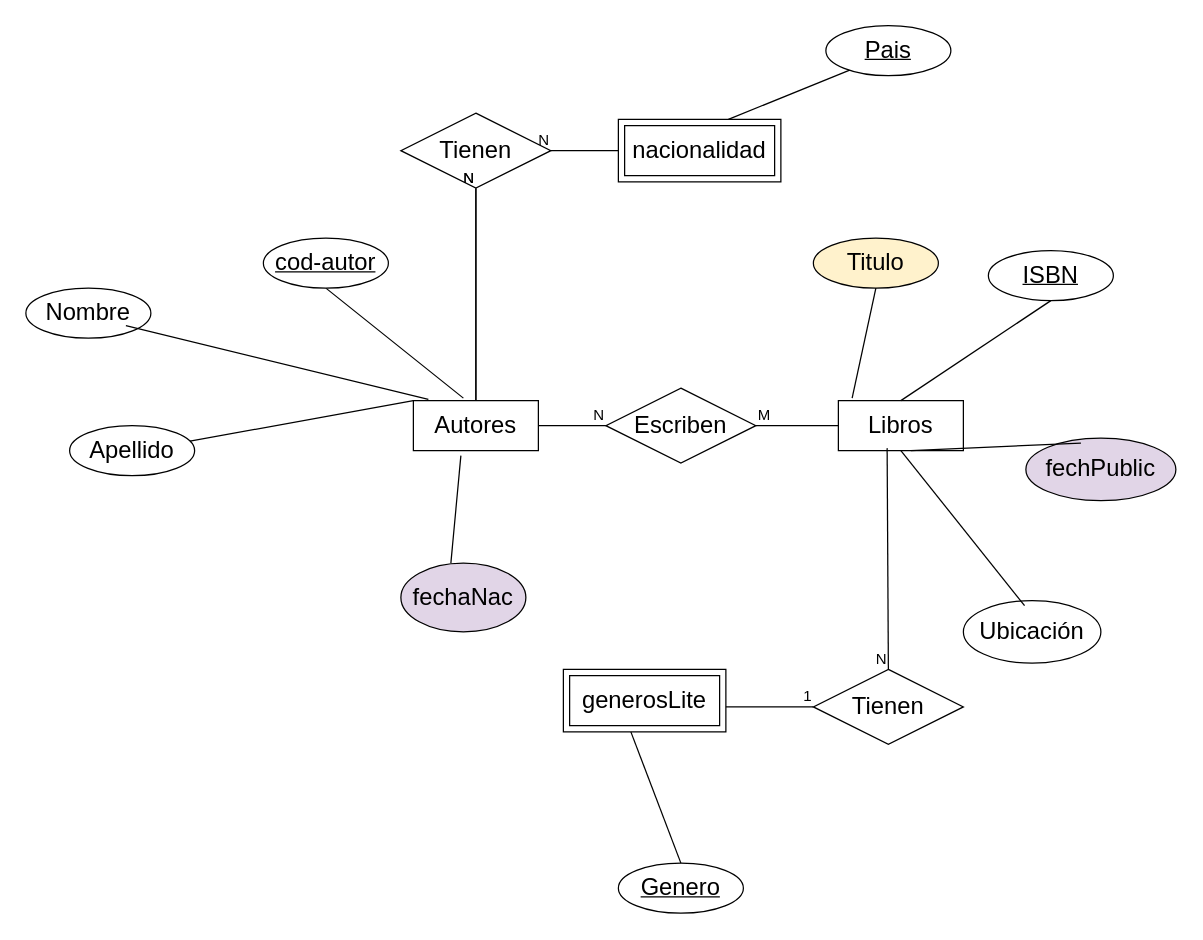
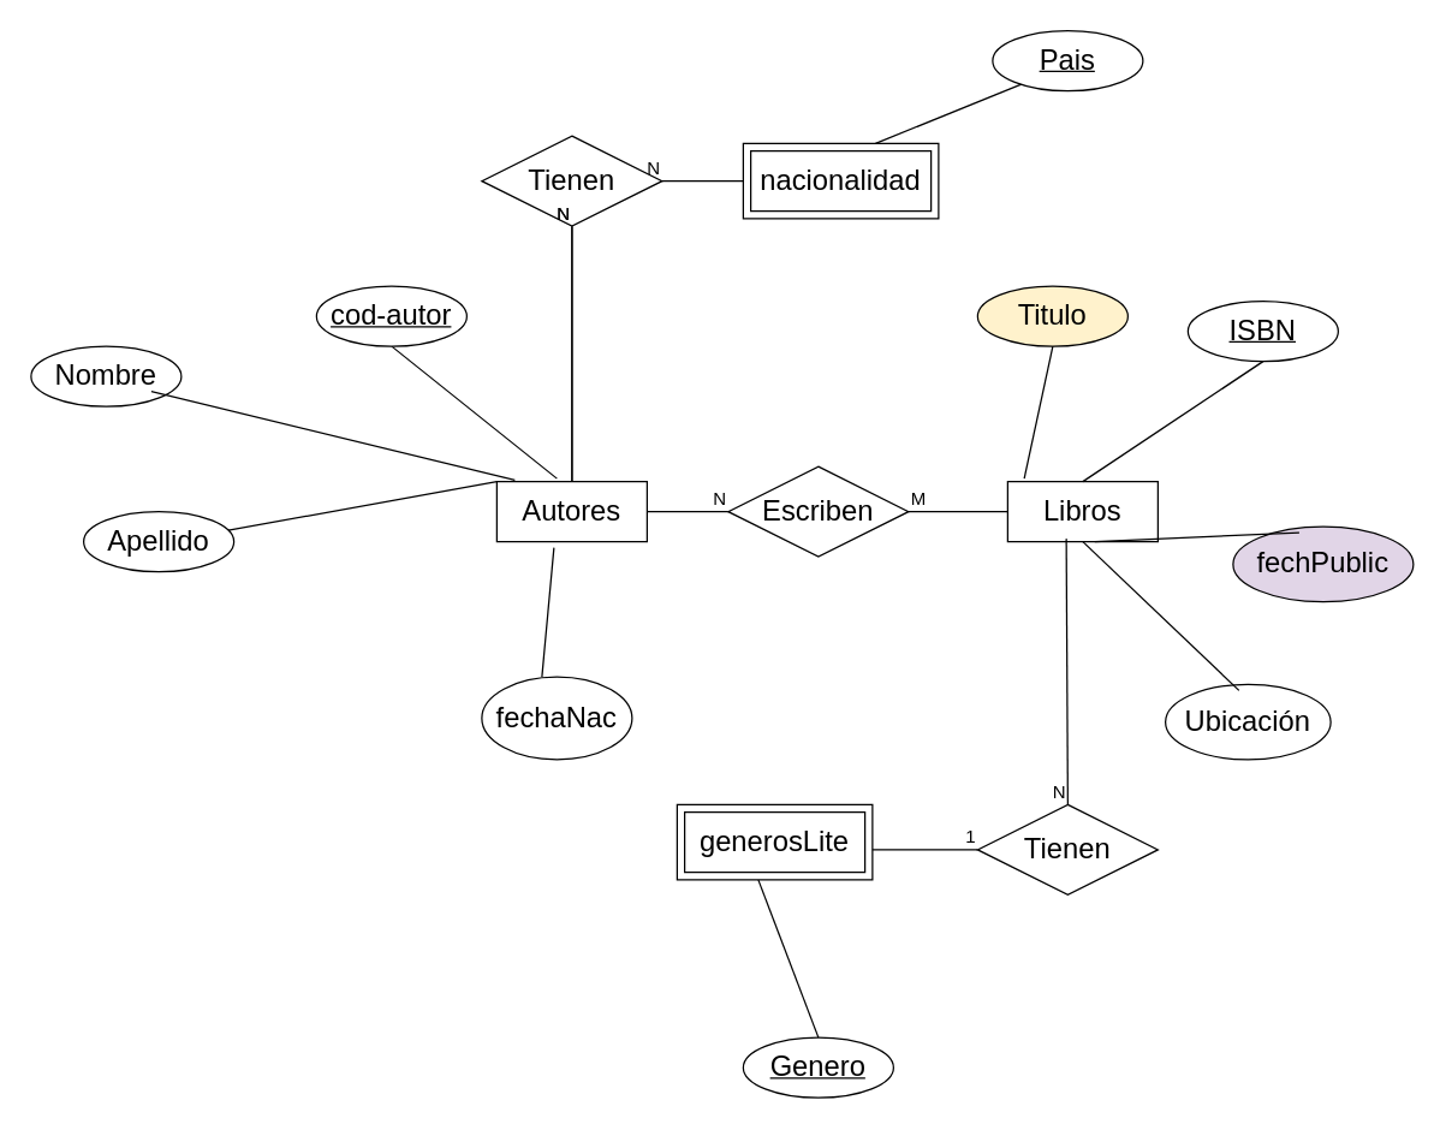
  <mxCell id="0" />
  <mxCell id="1" parent="0" />
  <mxCell id="2" value="&lt;span style=&quot;font-size: 19px;&quot;&gt;Autores&lt;/span&gt;" style="whiteSpace=wrap;html=1;align=center;" vertex="1" parent="1"><mxGeometry x="330" y="320" width="100" height="40" as="geometry" /></mxCell>
  <mxCell id="3" value="&lt;span style=&quot;font-size: 19px;&quot;&gt;Libros&lt;/span&gt;" style="whiteSpace=wrap;html=1;align=center;" vertex="1" parent="1"><mxGeometry x="670" y="320" width="100" height="40" as="geometry" /></mxCell>
- <mxCell id="4" value="&lt;span style=&quot;font-size: 19px;&quot;&gt;fechaNac&lt;/span&gt;" style="ellipse;whiteSpace=wrap;html=1;align=center;fillColor=#e1d5e7;" vertex="1" parent="1"><mxGeometry x="320" y="450" width="100" height="55" as="geometry" /></mxCell>
+ <mxCell id="4" value="&lt;span style=&quot;font-size: 19px;&quot;&gt;fechaNac&lt;/span&gt;" style="ellipse;whiteSpace=wrap;html=1;align=center;" vertex="1" parent="1"><mxGeometry x="320" y="450" width="100" height="55" as="geometry" /></mxCell>
  <mxCell id="5" value="" style="endArrow=none;html=1;rounded=0;exitX=0.93;exitY=0.325;exitDx=0;exitDy=0;exitPerimeter=0;entryX=0;entryY=0;entryDx=0;entryDy=0;" edge="1" parent="1" source="15" target="2"><mxGeometry relative="1" as="geometry"><mxPoint x="170" y="330" as="sourcePoint" /><mxPoint x="350" y="339.5" as="targetPoint" /></mxGeometry></mxCell>
  <mxCell id="6" value="" style="endArrow=none;html=1;rounded=0;exitX=0.5;exitY=1;exitDx=0;exitDy=0;" edge="1" parent="1" source="17"><mxGeometry relative="1" as="geometry"><mxPoint x="237" y="262" as="sourcePoint" /><mxPoint x="370" y="318" as="targetPoint" /><Array as="points" /></mxGeometry></mxCell>
  <mxCell id="7" value="" style="endArrow=none;html=1;rounded=0;exitX=0.4;exitY=0;exitDx=0;exitDy=0;exitPerimeter=0;entryX=0.38;entryY=1.1;entryDx=0;entryDy=0;entryPerimeter=0;" edge="1" parent="1" source="4" target="2"><mxGeometry relative="1" as="geometry"><mxPoint x="320" y="419.5" as="sourcePoint" /><mxPoint x="480" y="419.5" as="targetPoint" /></mxGeometry></mxCell>
  <mxCell id="8" value="&lt;font style=&quot;font-size: 19px;&quot;&gt;Tienen&lt;/font&gt;" style="shape=rhombus;perimeter=rhombusPerimeter;whiteSpace=wrap;html=1;align=center;" vertex="1" parent="1"><mxGeometry x="320" y="90" width="120" height="60" as="geometry" /></mxCell>
  <mxCell id="9" value="" style="endArrow=none;html=1;rounded=0;entryX=0.5;entryY=1;entryDx=0;entryDy=0;exitX=0.5;exitY=0;exitDx=0;exitDy=0;" edge="1" parent="1" source="2" target="8"><mxGeometry relative="1" as="geometry"><mxPoint x="460" y="390" as="sourcePoint" /><mxPoint x="620" y="390" as="targetPoint" /></mxGeometry></mxCell>
  <mxCell id="10" value="N" style="resizable=0;html=1;whiteSpace=wrap;align=right;verticalAlign=bottom;" connectable="0" vertex="1" parent="9"><mxGeometry x="1" relative="1" as="geometry" /></mxCell>
  <mxCell id="11" value="" style="endArrow=none;html=1;rounded=0;exitX=0.7;exitY=0;exitDx=0;exitDy=0;exitPerimeter=0;entryX=0.23;entryY=0.85;entryDx=0;entryDy=0;entryPerimeter=0;" edge="1" parent="1" target="12"><mxGeometry relative="1" as="geometry"><mxPoint x="582" y="95" as="sourcePoint" /><mxPoint x="690.769" y="68.462" as="targetPoint" /></mxGeometry></mxCell>
  <mxCell id="12" value="&lt;span style=&quot;font-size: 19px;&quot;&gt;Pais&lt;/span&gt;" style="ellipse;whiteSpace=wrap;html=1;align=center;fontStyle=4;" vertex="1" parent="1"><mxGeometry x="660" y="20" width="100" height="40" as="geometry" /></mxCell>
  <mxCell id="13" value="ISBN" style="ellipse;whiteSpace=wrap;html=1;align=center;fontStyle=4;fontSize=19;" vertex="1" parent="1"><mxGeometry x="790" y="200" width="100" height="40" as="geometry" /></mxCell>
  <mxCell id="14" value="fechPublic" style="ellipse;whiteSpace=wrap;html=1;align=center;fontSize=19;fillColor=#e1d5e7;" vertex="1" parent="1"><mxGeometry x="820" y="350" width="120" height="50" as="geometry" /></mxCell>
  <mxCell id="15" value="&lt;span style=&quot;font-size: 19px;&quot;&gt;Apellido&lt;/span&gt;" style="ellipse;whiteSpace=wrap;html=1;align=center;" vertex="1" parent="1"><mxGeometry x="55" y="340" width="100" height="40" as="geometry" /></mxCell>
  <mxCell id="16" value="&lt;span style=&quot;font-size: 19px;&quot;&gt;Nombre&lt;/span&gt;" style="ellipse;whiteSpace=wrap;html=1;align=center;" vertex="1" parent="1"><mxGeometry x="20" y="230" width="100" height="40" as="geometry" /></mxCell>
  <mxCell id="17" value="&lt;font style=&quot;font-size: 19px;&quot;&gt;cod-autor&lt;/font&gt;" style="ellipse;whiteSpace=wrap;html=1;align=center;fontStyle=4;" vertex="1" parent="1"><mxGeometry x="210" y="190" width="100" height="40" as="geometry" /></mxCell>
  <mxCell id="18" value="" style="endArrow=none;html=1;rounded=0;entryX=0.12;entryY=-0.025;entryDx=0;entryDy=0;entryPerimeter=0;" edge="1" parent="1" target="2"><mxGeometry relative="1" as="geometry"><mxPoint x="100" y="260" as="sourcePoint" /><mxPoint x="260" y="260" as="targetPoint" /></mxGeometry></mxCell>
- <mxCell id="19" value="Ubicación" style="ellipse;whiteSpace=wrap;html=1;align=center;fontSize=19;" vertex="1" parent="1"><mxGeometry x="770" y="480" width="110" height="50" as="geometry" /></mxCell>
+ <mxCell id="19" value="Ubicación" style="ellipse;whiteSpace=wrap;html=1;align=center;fontSize=19;" vertex="1" parent="1"><mxGeometry x="775" y="455" width="110" height="50" as="geometry" /></mxCell>
  <mxCell id="20" value="Titulo" style="ellipse;whiteSpace=wrap;html=1;align=center;fontSize=19;fillColor=#fff2cc;" vertex="1" parent="1"><mxGeometry x="650" y="190" width="100" height="40" as="geometry" /></mxCell>
  <mxCell id="21" value="" style="endArrow=none;html=1;rounded=0;exitX=0.5;exitY=0;exitDx=0;exitDy=0;entryX=0.5;entryY=1;entryDx=0;entryDy=0;" edge="1" parent="1" source="3" target="13"><mxGeometry relative="1" as="geometry"><mxPoint x="780" y="290" as="sourcePoint" /><mxPoint x="940" y="290" as="targetPoint" /></mxGeometry></mxCell>
  <mxCell id="22" value="" style="endArrow=none;html=1;rounded=0;exitX=0.11;exitY=-0.05;exitDx=0;exitDy=0;exitPerimeter=0;entryX=0.5;entryY=1;entryDx=0;entryDy=0;" edge="1" parent="1" source="3" target="20"><mxGeometry relative="1" as="geometry"><mxPoint x="670" y="290" as="sourcePoint" /><mxPoint x="830" y="290" as="targetPoint" /></mxGeometry></mxCell>
  <mxCell id="23" value="" style="endArrow=none;html=1;rounded=0;exitX=0.58;exitY=1;exitDx=0;exitDy=0;exitPerimeter=0;entryX=0.367;entryY=0.08;entryDx=0;entryDy=0;entryPerimeter=0;" edge="1" parent="1" source="3" target="14"><mxGeometry relative="1" as="geometry"><mxPoint x="670" y="410" as="sourcePoint" /><mxPoint x="830" y="410" as="targetPoint" /></mxGeometry></mxCell>
  <mxCell id="24" value="" style="endArrow=none;html=1;rounded=0;exitX=0.445;exitY=0.08;exitDx=0;exitDy=0;exitPerimeter=0;entryX=0.5;entryY=1;entryDx=0;entryDy=0;" edge="1" parent="1" source="19" target="3"><mxGeometry relative="1" as="geometry"><mxPoint x="620" y="419.5" as="sourcePoint" /><mxPoint x="780" y="419.5" as="targetPoint" /></mxGeometry></mxCell>
  <mxCell id="25" value="&lt;font style=&quot;font-size: 19px;&quot;&gt;Genero&lt;/font&gt;" style="ellipse;whiteSpace=wrap;html=1;align=center;fontStyle=4;" vertex="1" parent="1"><mxGeometry x="494" y="690" width="100" height="40" as="geometry" /></mxCell>
  <mxCell id="26" value="" style="endArrow=none;html=1;rounded=0;entryX=0.5;entryY=1;entryDx=0;entryDy=0;exitX=0.5;exitY=0;exitDx=0;exitDy=0;" edge="1" parent="1" source="2" target="8"><mxGeometry relative="1" as="geometry"><mxPoint x="380" y="320" as="sourcePoint" /><mxPoint x="380" y="150" as="targetPoint" /><Array as="points"><mxPoint x="380" y="230" /></Array></mxGeometry></mxCell>
  <mxCell id="27" value="N" style="resizable=0;html=1;whiteSpace=wrap;align=right;verticalAlign=bottom;" connectable="0" vertex="1" parent="26"><mxGeometry x="1" relative="1" as="geometry" /></mxCell>
  <mxCell id="28" value="" style="endArrow=none;html=1;rounded=0;entryX=0.5;entryY=0;entryDx=0;entryDy=0;exitX=0.39;exitY=0.95;exitDx=0;exitDy=0;exitPerimeter=0;" edge="1" parent="1" source="3" target="31"><mxGeometry relative="1" as="geometry"><mxPoint x="593" y="520" as="sourcePoint" /><mxPoint x="593" y="350" as="targetPoint" /><Array as="points" /></mxGeometry></mxCell>
  <mxCell id="29" value="N" style="resizable=0;html=1;whiteSpace=wrap;align=right;verticalAlign=bottom;" connectable="0" vertex="1" parent="28"><mxGeometry x="1" relative="1" as="geometry" /></mxCell>
  <mxCell id="30" value="" style="endArrow=none;html=1;rounded=0;entryX=0.5;entryY=0;entryDx=0;entryDy=0;exitX=0.44;exitY=1;exitDx=0;exitDy=0;exitPerimeter=0;" edge="1" parent="1" target="25"><mxGeometry relative="1" as="geometry"><mxPoint x="504" y="585" as="sourcePoint" /><mxPoint x="620" y="370" as="targetPoint" /></mxGeometry></mxCell>
  <mxCell id="31" value="&lt;span style=&quot;font-size: 19px;&quot;&gt;Tienen&lt;/span&gt;" style="shape=rhombus;perimeter=rhombusPerimeter;whiteSpace=wrap;html=1;align=center;" vertex="1" parent="1"><mxGeometry x="650" y="535" width="120" height="60" as="geometry" /></mxCell>
  <mxCell id="32" value="" style="endArrow=none;html=1;rounded=0;entryX=0;entryY=0.5;entryDx=0;entryDy=0;exitX=1;exitY=0.5;exitDx=0;exitDy=0;" edge="1" parent="1" target="31"><mxGeometry relative="1" as="geometry"><mxPoint x="560" y="565" as="sourcePoint" /><mxPoint x="620" y="360" as="targetPoint" /></mxGeometry></mxCell>
  <mxCell id="33" value="1" style="resizable=0;html=1;whiteSpace=wrap;align=right;verticalAlign=bottom;" connectable="0" vertex="1" parent="32"><mxGeometry x="1" relative="1" as="geometry" /></mxCell>
  <mxCell id="34" value="&lt;font style=&quot;font-size: 19px;&quot;&gt;Escriben&lt;/font&gt;" style="shape=rhombus;perimeter=rhombusPerimeter;whiteSpace=wrap;html=1;align=center;" vertex="1" parent="1"><mxGeometry x="484" y="310" width="120" height="60" as="geometry" /></mxCell>
  <mxCell id="35" value="" style="endArrow=none;html=1;rounded=0;exitX=1;exitY=0.5;exitDx=0;exitDy=0;entryX=0;entryY=0.5;entryDx=0;entryDy=0;" edge="1" parent="1" source="34" target="3"><mxGeometry relative="1" as="geometry"><mxPoint x="460" y="360" as="sourcePoint" /><mxPoint x="620" y="360" as="targetPoint" /></mxGeometry></mxCell>
  <mxCell id="36" value="M" style="resizable=0;html=1;whiteSpace=wrap;align=left;verticalAlign=bottom;" connectable="0" vertex="1" parent="35"><mxGeometry x="-1" relative="1" as="geometry" /></mxCell>
  <mxCell id="37" value="" style="resizable=0;html=1;whiteSpace=wrap;align=right;verticalAlign=bottom;" connectable="0" vertex="1" parent="35"><mxGeometry x="1" relative="1" as="geometry"><mxPoint x="-130" y="-20" as="offset" /></mxGeometry></mxCell>
  <mxCell id="38" value="" style="endArrow=none;html=1;rounded=0;entryX=0;entryY=0.5;entryDx=0;entryDy=0;exitX=1;exitY=0.5;exitDx=0;exitDy=0;" edge="1" parent="1" source="2" target="34"><mxGeometry relative="1" as="geometry"><mxPoint x="460" y="360" as="sourcePoint" /><mxPoint x="620" y="360" as="targetPoint" /></mxGeometry></mxCell>
  <mxCell id="39" value="N" style="resizable=0;html=1;whiteSpace=wrap;align=right;verticalAlign=bottom;" connectable="0" vertex="1" parent="38"><mxGeometry x="1" relative="1" as="geometry" /></mxCell>
  <mxCell id="40" value="&lt;span style=&quot;font-size: 19px;&quot;&gt;nacionalidad&lt;/span&gt;" style="shape=ext;margin=3;double=1;whiteSpace=wrap;html=1;align=center;" vertex="1" parent="1"><mxGeometry x="494" y="95" width="130" height="50" as="geometry" /></mxCell>
  <mxCell id="41" value="&lt;span style=&quot;font-size: 19px;&quot;&gt;generosLite&lt;/span&gt;" style="shape=ext;margin=3;double=1;whiteSpace=wrap;html=1;align=center;" vertex="1" parent="1"><mxGeometry x="450" y="535" width="130" height="50" as="geometry" /></mxCell>
  <mxCell id="42" value="" style="endArrow=none;html=1;rounded=0;entryX=1;entryY=0.5;entryDx=0;entryDy=0;exitX=0;exitY=0.5;exitDx=0;exitDy=0;" edge="1" parent="1" source="40" target="8"><mxGeometry relative="1" as="geometry"><mxPoint x="460" y="350" as="sourcePoint" /><mxPoint x="620" y="350" as="targetPoint" /></mxGeometry></mxCell>
  <mxCell id="43" value="N" style="resizable=0;html=1;whiteSpace=wrap;align=right;verticalAlign=bottom;" connectable="0" vertex="1" parent="42"><mxGeometry x="1" relative="1" as="geometry" /></mxCell>
